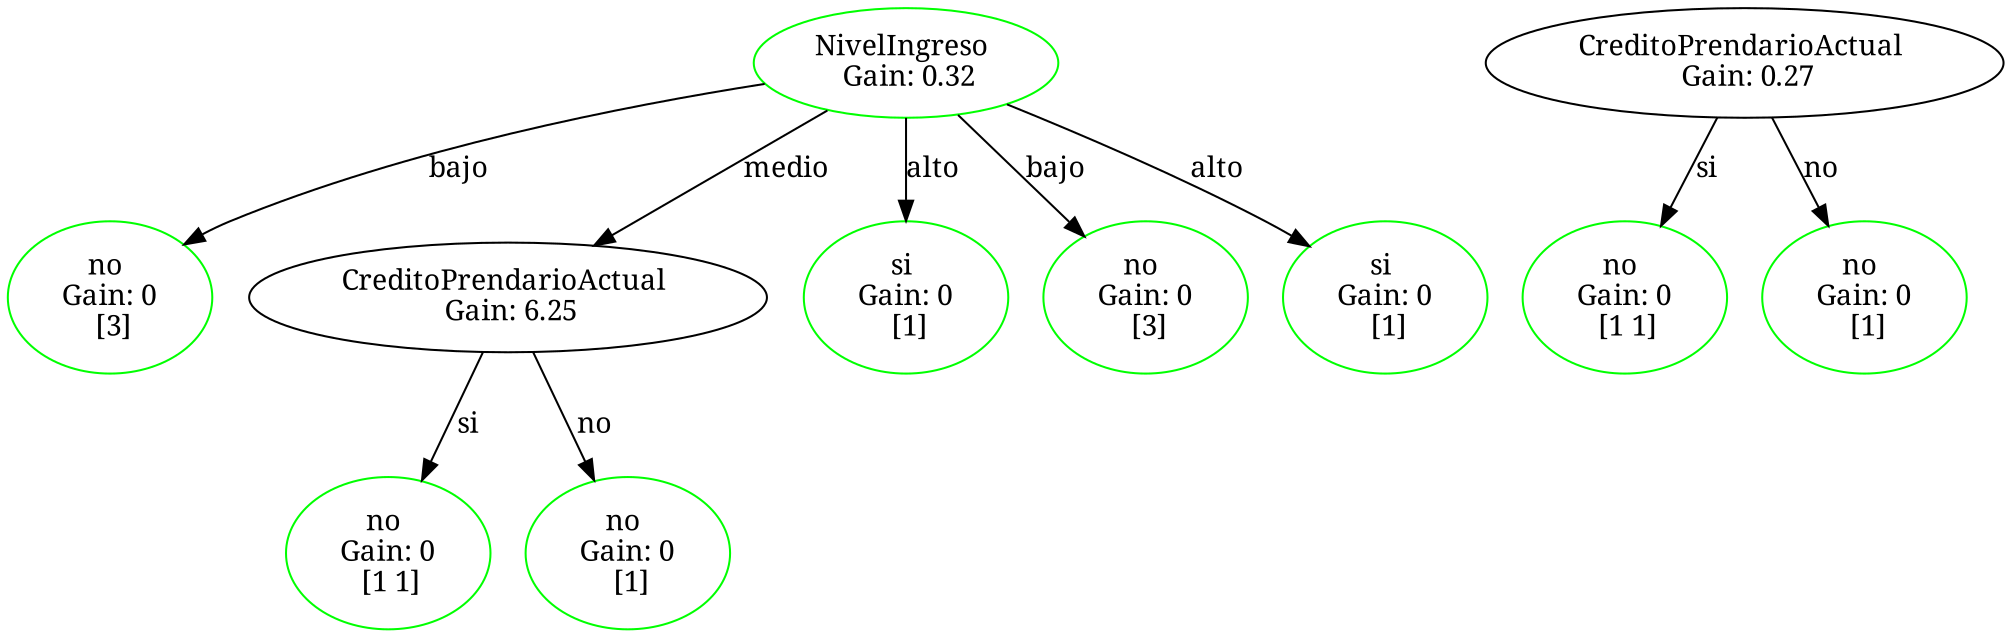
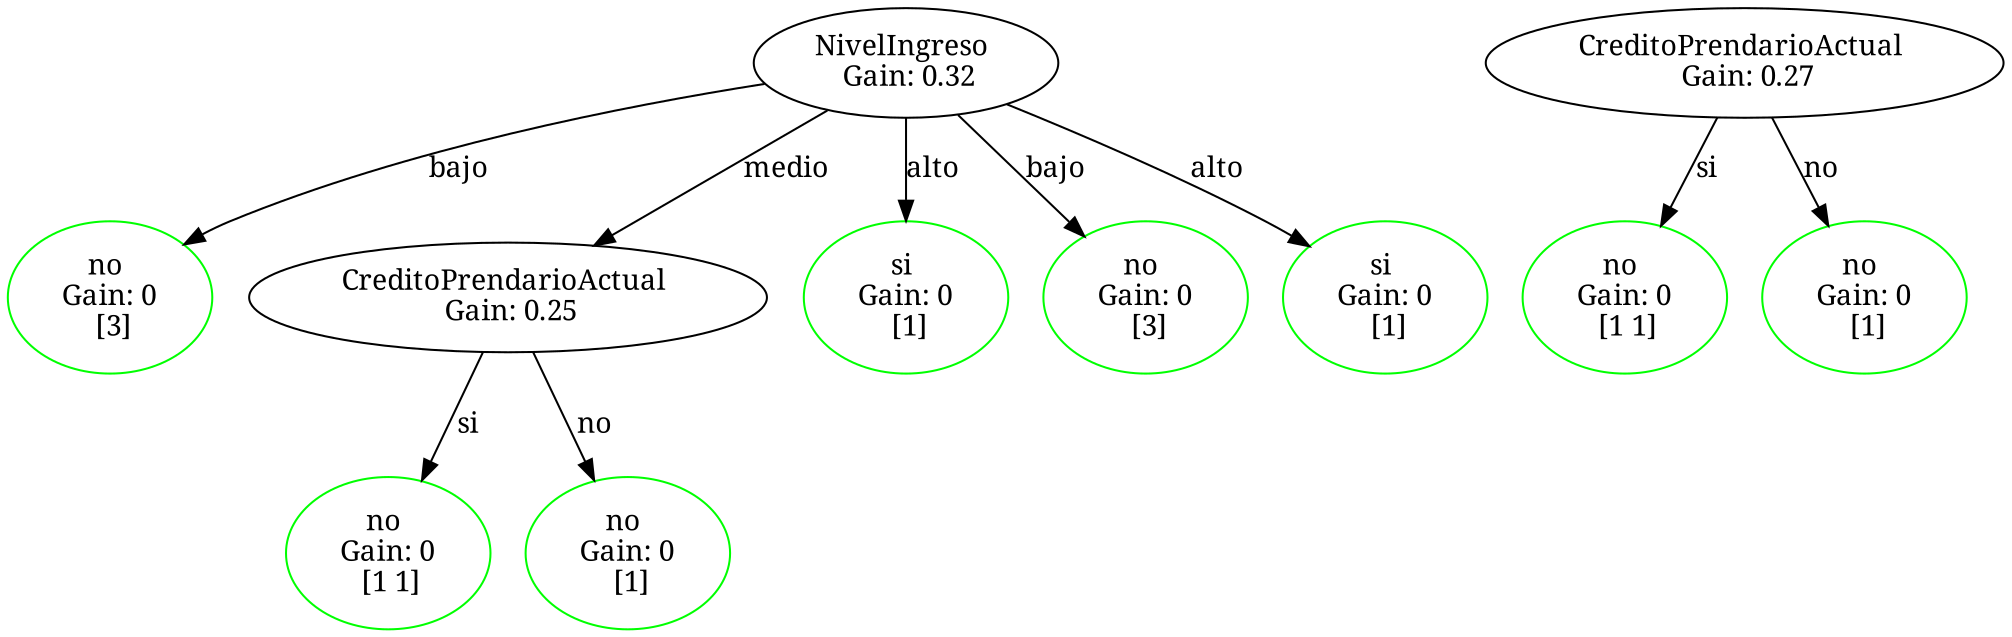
  digraph {
    fontname="Noto Serif"
    node [fontname="Noto Serif" color=green]
    edge [fontname="Noto Serif" splines=line]
-   n1 [label="NivelIngreso \n Gain: 0.32"]
+   n1 [label="NivelIngreso \n Gain: 0.32" color=""]
    n2 [label="no \n Gain: 0 \n [3]"]
-   n3 [label="CreditoPrendarioActual \n Gain: 6.25" color=""]
+   n3 [label="CreditoPrendarioActual \n Gain: 0.25" color=""]
    n4 [label="si \n Gain: 0 \n [1]"]
    n5 [label="no \n Gain: 0 \n [3]"]
    n6 [label="si \n Gain: 0 \n [1]"]
    n7 [label="no \n Gain: 0 \n [1 1]"]
    n8 [label="no \n Gain: 0 \n [1]"]
    n9 [label="CreditoPrendarioActual \n Gain: 0.27" color=""]
    n10 [label="no \n Gain: 0 \n [1 1]"]
    n11 [label="no \n Gain: 0 \n [1]"]
    n1 -> n2 [label=bajo]
    n1 -> n3 [label=medio]
    n1 -> n4 [label=alto]
    n1 -> n5 [label=bajo]
    n1 -> n6 [label=alto]
    n3 -> n7 [label=si]
    n3 -> n8 [label=no]
    n9 -> n10 [label=si]
    n9 -> n11 [label=no]
  }
